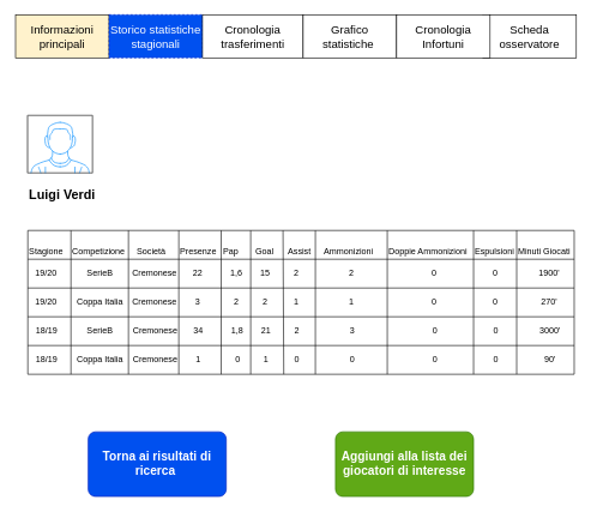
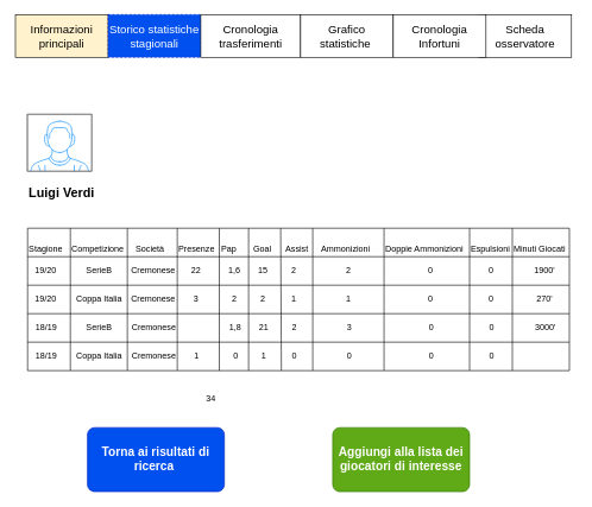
  <mxCell id="0" />
  <mxCell id="1" parent="0" />
  <mxCell id="2" value="" style="verticalLabelPosition=bottom;shadow=0;dashed=0;align=center;html=1;verticalAlign=top;strokeWidth=1;shape=mxgraph.mockup.containers.userMale;strokeColor=#666666;strokeColor2=#008cff;" parent="1" vertex="1"><mxGeometry x="38" y="160" width="90" height="80" as="geometry" /></mxCell>
  <mxCell id="3" value="&lt;font style=&quot;font-size: 18px&quot;&gt;&lt;b&gt;Luigi Verdi&lt;/b&gt;&lt;/font&gt;" style="text;html=1;align=left;verticalAlign=middle;resizable=0;points=[];autosize=1;" parent="1" vertex="1"><mxGeometry x="38" y="260" width="110" height="20" as="geometry" /></mxCell>
  <mxCell id="4" value="&lt;font size=&quot;3&quot;&gt;Informazioni principali&lt;/font&gt;" style="rounded=0;whiteSpace=wrap;html=1;align=center;fillColor=#fff2cc;" parent="1" vertex="1"><mxGeometry x="20.97" y="20" width="130" height="60" as="geometry" /></mxCell>
  <mxCell id="5" value="&lt;font size=&quot;3&quot;&gt;Storico statistiche stagionali&lt;/font&gt;" style="rounded=0;whiteSpace=wrap;html=1;align=center;fillColor=#0050ef;strokeColor=#001DBC;fontColor=#ffffff;dashed=1;" parent="1" vertex="1"><mxGeometry x="150.97" y="20" width="130" height="60" as="geometry" /></mxCell>
  <mxCell id="6" value="&lt;font size=&quot;3&quot;&gt;Cronologia trasferimenti&lt;/font&gt;" style="rounded=0;whiteSpace=wrap;html=1;align=center;" parent="1" vertex="1"><mxGeometry x="280.97" y="20" width="140" height="60" as="geometry" /></mxCell>
  <mxCell id="7" value="&lt;font size=&quot;3&quot;&gt;Grafico statistiche&amp;nbsp;&lt;/font&gt;" style="rounded=0;whiteSpace=wrap;html=1;align=center;" parent="1" vertex="1"><mxGeometry x="420.97" y="20" width="130" height="60" as="geometry" /></mxCell>
  <mxCell id="8" value="Aggiungi alla lista dei giocatori di interesse" style="strokeWidth=1;shadow=0;dashed=0;align=center;html=1;shape=mxgraph.mockup.buttons.button;strokeColor=#2D7600;mainText=;buttonStyle=round;fontSize=17;fontStyle=1;fillColor=#60a917;whiteSpace=wrap;fontColor=#ffffff;" parent="1" vertex="1"><mxGeometry x="466" y="600" width="192" height="90" as="geometry" /></mxCell>
  <mxCell id="9" value="Torna ai risultati di ricerca&amp;nbsp;" style="strokeWidth=1;shadow=0;dashed=0;align=center;html=1;shape=mxgraph.mockup.buttons.button;strokeColor=#001DBC;mainText=;buttonStyle=round;fontSize=17;fontStyle=1;fillColor=#0050ef;whiteSpace=wrap;fontColor=#ffffff;" parent="1" vertex="1"><mxGeometry x="122" y="600" width="192" height="90" as="geometry" /></mxCell>
  <mxCell id="10" value="&lt;font size=&quot;3&quot;&gt;Scheda osservatore&lt;/font&gt;" style="rounded=0;whiteSpace=wrap;html=1;" parent="1" vertex="1"><mxGeometry x="670.97" y="20" width="130" height="60" as="geometry" /></mxCell>
  <mxCell id="11" value="" style="endArrow=none;html=1;" parent="1" edge="1"><mxGeometry width="50" height="50" relative="1" as="geometry"><mxPoint x="38" y="360" as="sourcePoint" /><mxPoint x="798" y="360" as="targetPoint" /></mxGeometry></mxCell>
  <mxCell id="12" value="" style="endArrow=none;html=1;" parent="1" edge="1"><mxGeometry width="50" height="50" relative="1" as="geometry"><mxPoint x="38" y="400" as="sourcePoint" /><mxPoint x="798" y="400" as="targetPoint" /></mxGeometry></mxCell>
  <mxCell id="13" value="" style="endArrow=none;html=1;" parent="1" edge="1"><mxGeometry width="50" height="50" relative="1" as="geometry"><mxPoint x="38" y="440" as="sourcePoint" /><mxPoint x="798" y="440" as="targetPoint" /></mxGeometry></mxCell>
  <mxCell id="14" value="" style="endArrow=none;html=1;" parent="1" edge="1"><mxGeometry width="50" height="50" relative="1" as="geometry"><mxPoint x="38" y="480" as="sourcePoint" /><mxPoint x="798" y="480" as="targetPoint" /></mxGeometry></mxCell>
  <mxCell id="15" value="&lt;font style=&quot;font-size: 12px&quot;&gt;Stagione&lt;/font&gt;" style="text;html=1;align=left;verticalAlign=middle;resizable=0;points=[];autosize=1;" parent="1" vertex="1"><mxGeometry x="38" y="340" width="60" height="20" as="geometry" /></mxCell>
  <mxCell id="16" value="" style="endArrow=none;html=1;" parent="1" edge="1"><mxGeometry width="50" height="50" relative="1" as="geometry"><mxPoint x="98" y="520" as="sourcePoint" /><mxPoint x="98" y="320" as="targetPoint" /></mxGeometry></mxCell>
  <mxCell id="17" value="&lt;font style=&quot;font-size: 12px&quot;&gt;Competizione&lt;/font&gt;" style="text;html=1;align=left;verticalAlign=middle;resizable=0;points=[];autosize=1;" parent="1" vertex="1"><mxGeometry x="98" y="340" width="90" height="20" as="geometry" /></mxCell>
  <mxCell id="18" value="" style="endArrow=none;html=1;" parent="1" edge="1"><mxGeometry width="50" height="50" relative="1" as="geometry"><mxPoint x="178" y="520" as="sourcePoint" /><mxPoint x="178" y="320" as="targetPoint" /></mxGeometry></mxCell>
  <mxCell id="19" value="Società" style="text;html=1;align=left;verticalAlign=middle;resizable=0;points=[];autosize=1;" parent="1" vertex="1"><mxGeometry x="188" y="340" width="60" height="20" as="geometry" /></mxCell>
  <mxCell id="20" value="" style="endArrow=none;html=1;" parent="1" edge="1"><mxGeometry width="50" height="50" relative="1" as="geometry"><mxPoint x="248" y="520" as="sourcePoint" /><mxPoint x="248" y="320" as="targetPoint" /></mxGeometry></mxCell>
  <mxCell id="21" value="Presenze" style="text;html=1;align=left;verticalAlign=middle;resizable=0;points=[];autosize=1;" parent="1" vertex="1"><mxGeometry x="248" y="340" width="70" height="20" as="geometry" /></mxCell>
  <mxCell id="22" value="" style="endArrow=none;html=1;" parent="1" edge="1"><mxGeometry width="50" height="50" relative="1" as="geometry"><mxPoint x="307" y="520" as="sourcePoint" /><mxPoint x="307" y="320" as="targetPoint" /></mxGeometry></mxCell>
  <mxCell id="23" value="Pap" style="text;html=1;align=left;verticalAlign=middle;resizable=0;points=[];autosize=1;" parent="1" vertex="1"><mxGeometry x="308" y="340" width="40" height="20" as="geometry" /></mxCell>
  <mxCell id="24" value="" style="endArrow=none;html=1;" parent="1" edge="1"><mxGeometry width="50" height="50" relative="1" as="geometry"><mxPoint x="348" y="520" as="sourcePoint" /><mxPoint x="348" y="320" as="targetPoint" /></mxGeometry></mxCell>
  <mxCell id="25" value="Goal" style="text;html=1;align=left;verticalAlign=middle;resizable=0;points=[];autosize=1;" parent="1" vertex="1"><mxGeometry x="353" y="340" width="40" height="20" as="geometry" /></mxCell>
  <mxCell id="26" value="" style="endArrow=none;html=1;" parent="1" edge="1"><mxGeometry width="50" height="50" relative="1" as="geometry"><mxPoint x="394" y="520" as="sourcePoint" /><mxPoint x="393" y="320" as="targetPoint" /></mxGeometry></mxCell>
  <mxCell id="27" value="Assist" style="text;html=1;align=left;verticalAlign=middle;resizable=0;points=[];autosize=1;" parent="1" vertex="1"><mxGeometry x="398" y="340" width="50" height="20" as="geometry" /></mxCell>
  <mxCell id="28" value="" style="endArrow=none;html=1;" parent="1" edge="1"><mxGeometry width="50" height="50" relative="1" as="geometry"><mxPoint x="438" y="520" as="sourcePoint" /><mxPoint x="438" y="320" as="targetPoint" /></mxGeometry></mxCell>
  <mxCell id="29" value="Ammonizioni" style="text;html=1;align=left;verticalAlign=middle;resizable=0;points=[];autosize=1;" parent="1" vertex="1"><mxGeometry x="448" y="340" width="80" height="20" as="geometry" /></mxCell>
  <mxCell id="30" value="Doppie Ammonizioni" style="text;html=1;align=left;verticalAlign=middle;resizable=0;points=[];autosize=1;" parent="1" vertex="1"><mxGeometry x="538" y="340" width="130" height="20" as="geometry" /></mxCell>
  <mxCell id="31" value="Espulsioni" style="text;html=1;align=left;verticalAlign=middle;resizable=0;points=[];autosize=1;" parent="1" vertex="1"><mxGeometry x="658" y="340" width="70" height="20" as="geometry" /></mxCell>
  <mxCell id="32" value="Minuti Giocati" style="text;html=1;align=left;verticalAlign=middle;resizable=0;points=[];autosize=1;" parent="1" vertex="1"><mxGeometry x="718" y="340" width="90" height="20" as="geometry" /></mxCell>
  <mxCell id="33" value="" style="endArrow=none;html=1;" parent="1" edge="1"><mxGeometry width="50" height="50" relative="1" as="geometry"><mxPoint x="538" y="520" as="sourcePoint" /><mxPoint x="538" y="320" as="targetPoint" /></mxGeometry></mxCell>
  <mxCell id="34" value="" style="endArrow=none;html=1;" parent="1" edge="1"><mxGeometry width="50" height="50" relative="1" as="geometry"><mxPoint x="658" y="520" as="sourcePoint" /><mxPoint x="658" y="320" as="targetPoint" /></mxGeometry></mxCell>
  <mxCell id="35" value="" style="endArrow=none;html=1;" parent="1" edge="1"><mxGeometry width="50" height="50" relative="1" as="geometry"><mxPoint x="718" y="520" as="sourcePoint" /><mxPoint x="718" y="320" as="targetPoint" /></mxGeometry></mxCell>
  <mxCell id="36" value="19/20" style="text;html=1;align=center;verticalAlign=middle;resizable=0;points=[];autosize=1;" parent="1" vertex="1"><mxGeometry x="38" y="370" width="50" height="20" as="geometry" /></mxCell>
  <mxCell id="37" value="SerieB" style="text;html=1;align=center;verticalAlign=middle;resizable=0;points=[];autosize=1;" parent="1" vertex="1"><mxGeometry x="113" y="370" width="50" height="20" as="geometry" /></mxCell>
  <mxCell id="38" value="15" style="text;html=1;align=center;verticalAlign=middle;resizable=0;points=[];autosize=1;" parent="1" vertex="1"><mxGeometry x="353" y="370" width="30" height="20" as="geometry" /></mxCell>
  <mxCell id="39" value="Cremonese" style="text;html=1;align=center;verticalAlign=middle;resizable=0;points=[];autosize=1;" parent="1" vertex="1"><mxGeometry x="174" y="370" width="80" height="20" as="geometry" /></mxCell>
  <mxCell id="40" value="22" style="text;html=1;align=center;verticalAlign=middle;resizable=0;points=[];autosize=1;" parent="1" vertex="1"><mxGeometry x="259" y="370" width="30" height="20" as="geometry" /></mxCell>
  <mxCell id="41" value="1,6" style="text;html=1;align=center;verticalAlign=middle;resizable=0;points=[];autosize=1;" parent="1" vertex="1"><mxGeometry x="313" y="370" width="30" height="20" as="geometry" /></mxCell>
  <mxCell id="42" value="2" style="text;html=1;align=center;verticalAlign=middle;resizable=0;points=[];autosize=1;" parent="1" vertex="1"><mxGeometry x="400.97" y="370" width="20" height="20" as="geometry" /></mxCell>
  <mxCell id="43" value="2" style="text;html=1;align=center;verticalAlign=middle;resizable=0;points=[];autosize=1;" parent="1" vertex="1"><mxGeometry x="478" y="370" width="20" height="20" as="geometry" /></mxCell>
  <mxCell id="44" value="0" style="text;html=1;align=center;verticalAlign=middle;resizable=0;points=[];autosize=1;" parent="1" vertex="1"><mxGeometry x="593" y="370" width="20" height="20" as="geometry" /></mxCell>
  <mxCell id="45" value="0" style="text;html=1;align=center;verticalAlign=middle;resizable=0;points=[];autosize=1;" parent="1" vertex="1"><mxGeometry x="678" y="370" width="20" height="20" as="geometry" /></mxCell>
  <mxCell id="46" value="1900'" style="text;html=1;align=center;verticalAlign=middle;resizable=0;points=[];autosize=1;" parent="1" vertex="1"><mxGeometry x="743" y="370" width="40" height="20" as="geometry" /></mxCell>
  <mxCell id="47" value="270'" style="text;html=1;align=center;verticalAlign=middle;resizable=0;points=[];autosize=1;" parent="1" vertex="1"><mxGeometry x="743.47" y="410" width="40" height="20" as="geometry" /></mxCell>
  <mxCell id="48" value="0" style="text;html=1;align=center;verticalAlign=middle;resizable=0;points=[];autosize=1;" parent="1" vertex="1"><mxGeometry x="678.47" y="410" width="20" height="20" as="geometry" /></mxCell>
  <mxCell id="49" value="0" style="text;html=1;align=center;verticalAlign=middle;resizable=0;points=[];autosize=1;" parent="1" vertex="1"><mxGeometry x="593.47" y="410" width="20" height="20" as="geometry" /></mxCell>
  <mxCell id="50" value="1" style="text;html=1;align=center;verticalAlign=middle;resizable=0;points=[];autosize=1;" parent="1" vertex="1"><mxGeometry x="478.47" y="410" width="20" height="20" as="geometry" /></mxCell>
  <mxCell id="51" value="1" style="text;html=1;align=center;verticalAlign=middle;resizable=0;points=[];autosize=1;" parent="1" vertex="1"><mxGeometry x="401.44" y="410" width="20" height="20" as="geometry" /></mxCell>
  <mxCell id="52" value="2" style="text;html=1;align=center;verticalAlign=middle;resizable=0;points=[];autosize=1;" parent="1" vertex="1"><mxGeometry x="358.47" y="410" width="20" height="20" as="geometry" /></mxCell>
  <mxCell id="53" value="2" style="text;html=1;align=center;verticalAlign=middle;resizable=0;points=[];autosize=1;" parent="1" vertex="1"><mxGeometry x="318.47" y="410" width="20" height="20" as="geometry" /></mxCell>
  <mxCell id="54" value="3" style="text;html=1;align=center;verticalAlign=middle;resizable=0;points=[];autosize=1;" parent="1" vertex="1"><mxGeometry x="264.47" y="410" width="20" height="20" as="geometry" /></mxCell>
  <mxCell id="55" value="Cremonese" style="text;html=1;align=center;verticalAlign=middle;resizable=0;points=[];autosize=1;" parent="1" vertex="1"><mxGeometry x="174.47" y="410" width="80" height="20" as="geometry" /></mxCell>
  <mxCell id="56" value="Coppa Italia" style="text;html=1;align=center;verticalAlign=middle;resizable=0;points=[];autosize=1;" parent="1" vertex="1"><mxGeometry x="98" y="410" width="80" height="20" as="geometry" /></mxCell>
  <mxCell id="57" value="19/20" style="text;html=1;align=center;verticalAlign=middle;resizable=0;points=[];autosize=1;" parent="1" vertex="1"><mxGeometry x="38.47" y="410" width="50" height="20" as="geometry" /></mxCell>
  <mxCell id="58" value="3000'" style="text;html=1;align=center;verticalAlign=middle;resizable=0;points=[];autosize=1;" parent="1" vertex="1"><mxGeometry x="743.55" y="450" width="40" height="20" as="geometry" /></mxCell>
  <mxCell id="59" value="0" style="text;html=1;align=center;verticalAlign=middle;resizable=0;points=[];autosize=1;" parent="1" vertex="1"><mxGeometry x="678.55" y="450" width="20" height="20" as="geometry" /></mxCell>
  <mxCell id="60" value="0" style="text;html=1;align=center;verticalAlign=middle;resizable=0;points=[];autosize=1;" parent="1" vertex="1"><mxGeometry x="593.55" y="450" width="20" height="20" as="geometry" /></mxCell>
  <mxCell id="61" value="3" style="text;html=1;align=center;verticalAlign=middle;resizable=0;points=[];autosize=1;" parent="1" vertex="1"><mxGeometry x="478.55" y="450" width="20" height="20" as="geometry" /></mxCell>
  <mxCell id="62" value="2" style="text;html=1;align=center;verticalAlign=middle;resizable=0;points=[];autosize=1;" parent="1" vertex="1"><mxGeometry x="401.52" y="450" width="20" height="20" as="geometry" /></mxCell>
  <mxCell id="63" value="21" style="text;html=1;align=center;verticalAlign=middle;resizable=0;points=[];autosize=1;" parent="1" vertex="1"><mxGeometry x="353.55" y="450" width="30" height="20" as="geometry" /></mxCell>
  <mxCell id="64" value="1,8" style="text;html=1;align=center;verticalAlign=middle;resizable=0;points=[];autosize=1;" parent="1" vertex="1"><mxGeometry x="313.55" y="450" width="30" height="20" as="geometry" /></mxCell>
- <mxCell id="65" value="34" style="text;html=1;align=center;verticalAlign=middle;resizable=0;points=[];autosize=1;" parent="1" vertex="1"><mxGeometry x="259.55" y="450" width="30" height="20" as="geometry" /></mxCell>
+ <mxCell id="65" value="34" style="text;html=1;align=center;verticalAlign=middle;resizable=0;points=[];autosize=1;" parent="1" vertex="1"><mxGeometry x="279.55" y="550" width="30" height="20" as="geometry" /></mxCell>
  <mxCell id="66" value="Cremonese" style="text;html=1;align=center;verticalAlign=middle;resizable=0;points=[];autosize=1;" parent="1" vertex="1"><mxGeometry x="174.55" y="450" width="80" height="20" as="geometry" /></mxCell>
  <mxCell id="67" value="SerieB" style="text;html=1;align=center;verticalAlign=middle;resizable=0;points=[];autosize=1;" parent="1" vertex="1"><mxGeometry x="113" y="450" width="50" height="20" as="geometry" /></mxCell>
  <mxCell id="68" value="18/19" style="text;html=1;align=center;verticalAlign=middle;resizable=0;points=[];autosize=1;" parent="1" vertex="1"><mxGeometry x="38.55" y="450" width="50" height="20" as="geometry" /></mxCell>
- <mxCell id="69" value="90'" style="text;html=1;align=center;verticalAlign=middle;resizable=0;points=[];autosize=1;" parent="1" vertex="1"><mxGeometry x="748.55" y="490" width="30" height="20" as="geometry" /></mxCell>
  <mxCell id="70" value="0" style="text;html=1;align=center;verticalAlign=middle;resizable=0;points=[];autosize=1;" parent="1" vertex="1"><mxGeometry x="678.55" y="490" width="20" height="20" as="geometry" /></mxCell>
  <mxCell id="71" value="0" style="text;html=1;align=center;verticalAlign=middle;resizable=0;points=[];autosize=1;" parent="1" vertex="1"><mxGeometry x="593.55" y="490" width="20" height="20" as="geometry" /></mxCell>
  <mxCell id="72" value="0" style="text;html=1;align=center;verticalAlign=middle;resizable=0;points=[];autosize=1;" parent="1" vertex="1"><mxGeometry x="478.55" y="490" width="20" height="20" as="geometry" /></mxCell>
  <mxCell id="73" value="0" style="text;html=1;align=center;verticalAlign=middle;resizable=0;points=[];autosize=1;" parent="1" vertex="1"><mxGeometry x="401.52" y="490" width="20" height="20" as="geometry" /></mxCell>
  <mxCell id="74" value="1" style="text;html=1;align=center;verticalAlign=middle;resizable=0;points=[];autosize=1;" parent="1" vertex="1"><mxGeometry x="358.55" y="490" width="20" height="20" as="geometry" /></mxCell>
  <mxCell id="75" value="1" style="text;html=1;align=center;verticalAlign=middle;resizable=0;points=[];autosize=1;" parent="1" vertex="1"><mxGeometry x="264.55" y="490" width="20" height="20" as="geometry" /></mxCell>
  <mxCell id="76" value="Cremonese" style="text;html=1;align=center;verticalAlign=middle;resizable=0;points=[];autosize=1;" parent="1" vertex="1"><mxGeometry x="174.55" y="490" width="80" height="20" as="geometry" /></mxCell>
  <mxCell id="77" value="Coppa Italia" style="text;html=1;align=center;verticalAlign=middle;resizable=0;points=[];autosize=1;" parent="1" vertex="1"><mxGeometry x="98.08" y="490" width="80" height="20" as="geometry" /></mxCell>
  <mxCell id="78" value="18/19" style="text;html=1;align=center;verticalAlign=middle;resizable=0;points=[];autosize=1;" parent="1" vertex="1"><mxGeometry x="38.55" y="490" width="50" height="20" as="geometry" /></mxCell>
  <mxCell id="79" value="0" style="text;html=1;align=center;verticalAlign=middle;resizable=0;points=[];autosize=1;" parent="1" vertex="1"><mxGeometry x="320" y="490" width="20" height="20" as="geometry" /></mxCell>
  <mxCell id="80" value="" style="endArrow=none;html=1;" parent="1" edge="1"><mxGeometry width="50" height="50" relative="1" as="geometry"><mxPoint x="38" y="520" as="sourcePoint" /><mxPoint x="38" y="320" as="targetPoint" /></mxGeometry></mxCell>
  <mxCell id="81" value="" style="endArrow=none;html=1;" parent="1" edge="1"><mxGeometry width="50" height="50" relative="1" as="geometry"><mxPoint x="798" y="520" as="sourcePoint" /><mxPoint x="798" y="320" as="targetPoint" /></mxGeometry></mxCell>
  <mxCell id="82" value="" style="endArrow=none;html=1;" parent="1" edge="1"><mxGeometry width="50" height="50" relative="1" as="geometry"><mxPoint x="38" y="520" as="sourcePoint" /><mxPoint x="798" y="520" as="targetPoint" /></mxGeometry></mxCell>
  <mxCell id="83" value="" style="endArrow=none;html=1;" parent="1" edge="1"><mxGeometry width="50" height="50" relative="1" as="geometry"><mxPoint x="38" y="320" as="sourcePoint" /><mxPoint x="798" y="320" as="targetPoint" /></mxGeometry></mxCell>
  <mxCell id="84" value="&lt;font size=&quot;3&quot;&gt;Cronologia Infortuni&lt;/font&gt;" style="rounded=0;whiteSpace=wrap;html=1;" parent="1" vertex="1"><mxGeometry x="550.97" y="20" width="130" height="60" as="geometry" /></mxCell>
